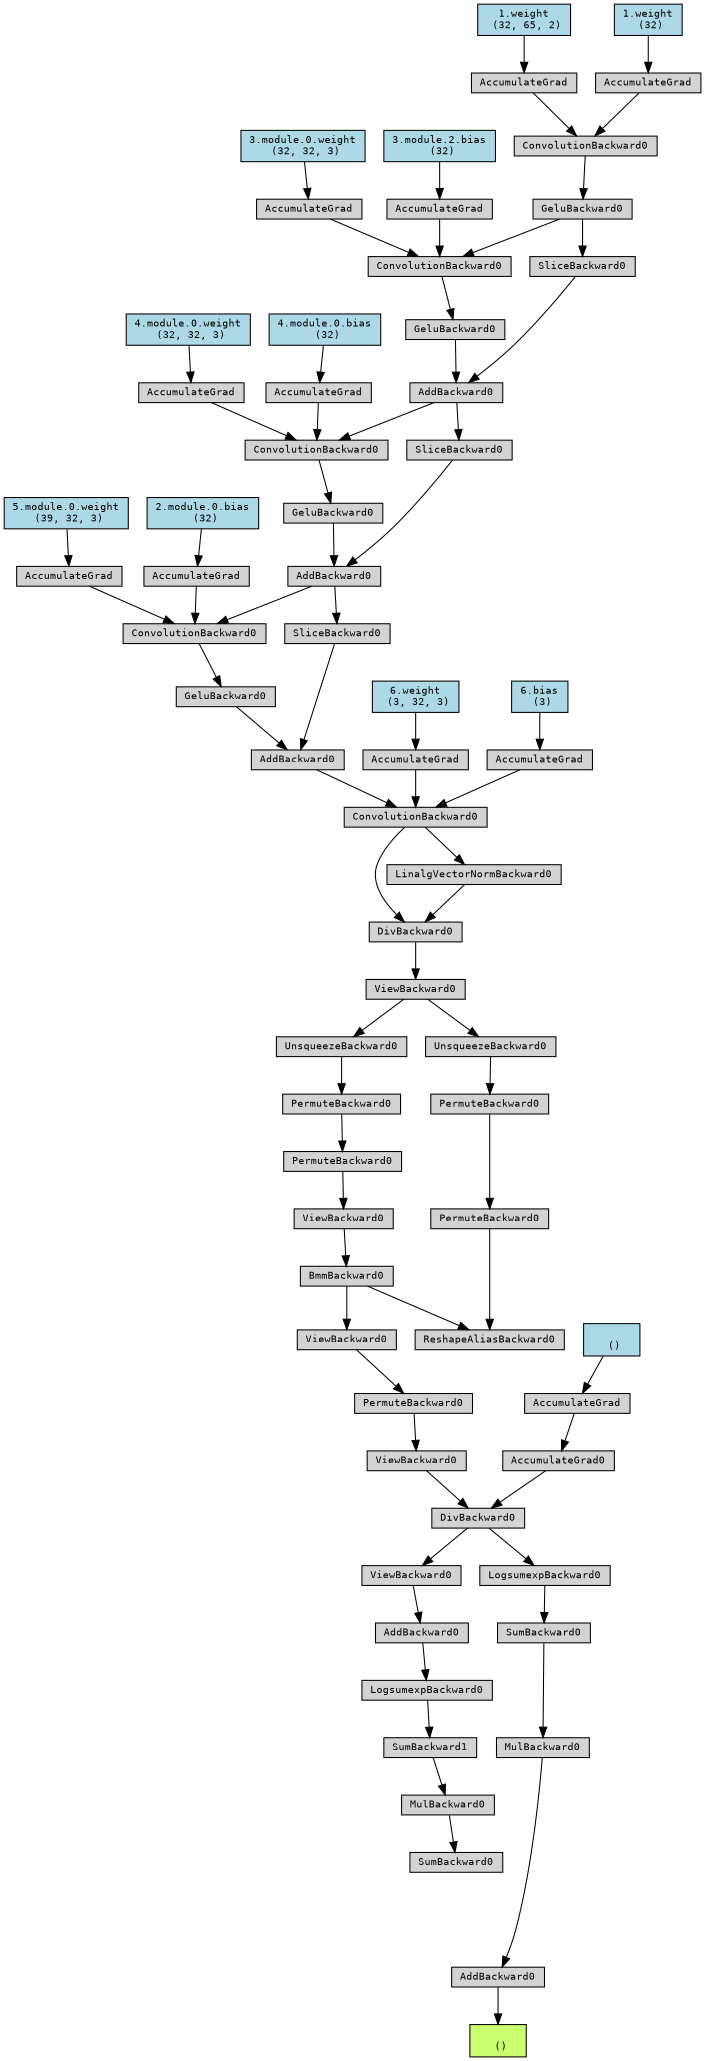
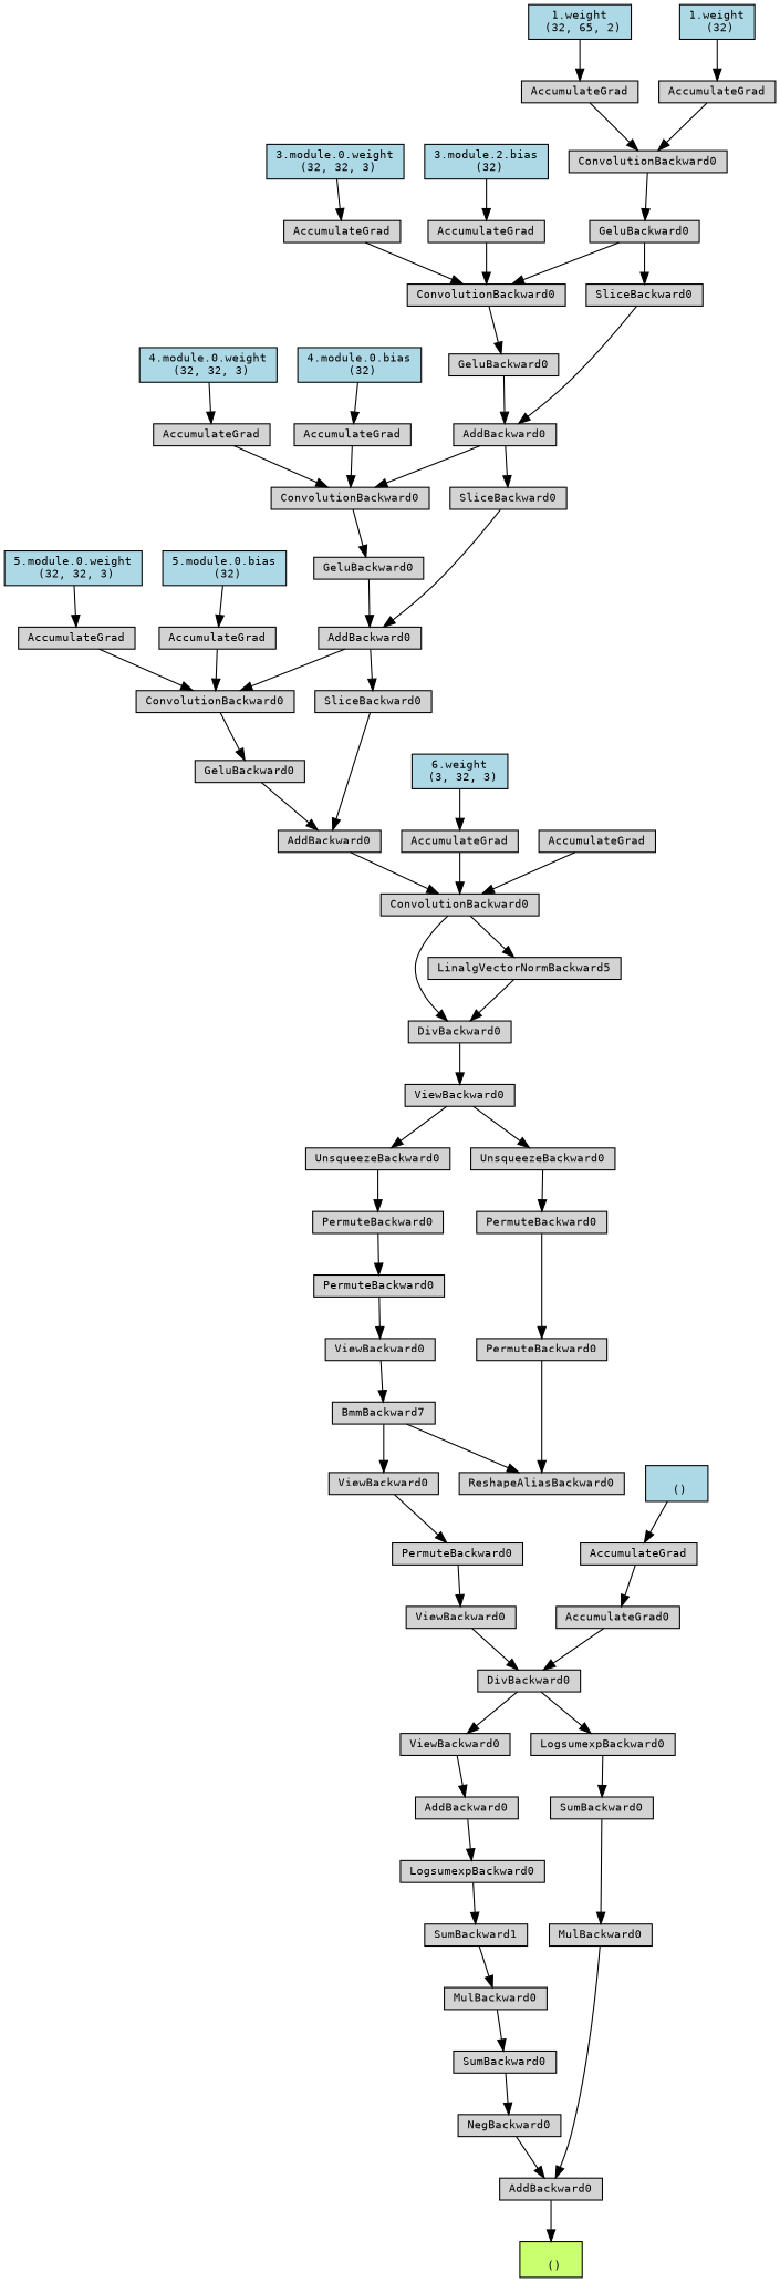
  digraph {
    node [align=left fontname=monospace fontsize=10 ranksep=0.1 shape=box style=filled]
    n1 [fillcolor=darkolivegreen1 height=0.2 label="\n ()"]
    n2 [height=0.2 label=AddBackward0]
+   n3 [height=0.2 label=NegBackward0]
    n4 [height=0.2 label=SumBackward0]
    n5 [height=0.2 label=MulBackward0]
    n6 [height=0.2 label=SumBackward1]
    n7 [height=0.2 label=LogsumexpBackward0]
    n8 [height=0.2 label=AddBackward0]
    n9 [height=0.2 label=ViewBackward0]
    n10 [height=0.2 label=DivBackward0]
    n11 [height=0.2 label=LogsumexpBackward0]
    n12 [height=0.2 label=SumBackward0]
    n13 [height=0.2 label=ViewBackward0]
    n14 [height=0.2 label=PermuteBackward0]
    n15 [height=0.2 label=ViewBackward0]
-   n16 [height=0.2 label=BmmBackward0]
+   n16 [height=0.2 label=BmmBackward7]
    n17 [height=0.2 label=ReshapeAliasBackward0]
    n18 [height=0.2 label=ViewBackward0]
    n19 [height=0.2 label=PermuteBackward0]
    n20 [height=0.2 label=PermuteBackward0]
    n21 [height=0.2 label=UnsqueezeBackward0]
    n22 [height=0.2 label=ViewBackward0]
    n23 [height=0.2 label=UnsqueezeBackward0]
    n24 [height=0.2 label=PermuteBackward0]
    n25 [height=0.2 label=DivBackward0]
    n26 [height=0.2 label=ConvolutionBackward0]
-   n27 [height=0.2 label=LinalgVectorNormBackward0]
+   n27 [height=0.2 label=LinalgVectorNormBackward5]
    n28 [height=0.2 label=AddBackward0]
    n29 [height=0.2 label=SliceBackward0]
    n30 [height=0.2 label=AddBackward0]
    n31 [height=0.2 label=ConvolutionBackward0]
    n32 [height=0.2 label=GeluBackward0]
    n33 [height=0.2 label=SliceBackward0]
    n34 [height=0.2 label=AddBackward0]
    n35 [height=0.2 label=ConvolutionBackward0]
    n36 [height=0.2 label=GeluBackward0]
    n37 [height=0.2 label=SliceBackward0]
    n38 [height=0.2 label=GeluBackward0]
    n39 [height=0.2 label=ConvolutionBackward0]
    n40 [height=0.2 label=GeluBackward0]
    n41 [height=0.2 label=ConvolutionBackward0]
    n42 [height=0.2 label=AccumulateGrad]
    n43 [fillcolor=lightblue height=0.2 label="1.weight\n (32, 65, 2)"]
    n44 [height=0.2 label=AccumulateGrad]
    n45 [fillcolor=lightblue height=0.2 label="1.weight\n (32)"]
    n46 [height=0.2 label=AccumulateGrad]
    n47 [fillcolor=lightblue height=0.2 label="3.module.0.weight\n (32, 32, 3)"]
    n48 [height=0.2 label=AccumulateGrad]
    n49 [fillcolor=lightblue height=0.2 label="3.module.2.bias\n (32)"]
    n50 [height=0.2 label=AccumulateGrad]
    n51 [fillcolor=lightblue height=0.2 label="4.module.0.weight\n (32, 32, 3)"]
    n52 [height=0.2 label=AccumulateGrad]
    n53 [fillcolor=lightblue height=0.2 label="4.module.0.bias\n (32)"]
    n54 [height=0.2 label=AccumulateGrad]
-   n55 [fillcolor=lightblue height=0.2 label="5.module.0.weight\n (39, 32, 3)"]
+   n55 [fillcolor=lightblue height=0.2 label="5.module.0.weight\n (32, 32, 3)"]
    n56 [height=0.2 label=AccumulateGrad]
-   n57 [fillcolor=lightblue height=0.2 label="2.module.0.bias\n (32)"]
+   n57 [fillcolor=lightblue height=0.2 label="5.module.0.bias\n (32)"]
    n58 [height=0.2 label=AccumulateGrad]
    n59 [fillcolor=lightblue height=0.2 label="6.weight\n (3, 32, 3)"]
    n60 [height=0.2 label=AccumulateGrad]
-   n61 [fillcolor=lightblue height=0.2 label="6.bias\n (3)"]
    n62 [height=0.2 label=PermuteBackward0]
    n63 [height=0.2 label=AccumulateGrad0]
    n64 [height=0.2 label=AccumulateGrad]
    n65 [fillcolor=lightblue height=0.2 label="\n ()"]
    n66 [height=0.2 label=MulBackward0]
    n2 -> n1
+   n3 -> n2
+   n4 -> n3
    n5 -> n4
    n6 -> n5
    n7 -> n6
    n8 -> n7
    n9 -> n8
    n10 -> n9
    n10 -> n11
    n11 -> n12
    n12 -> n66
    n13 -> n10
    n14 -> n13
    n15 -> n14
    n16 -> n15
    n16 -> n17
    n18 -> n16
    n19 -> n18
    n20 -> n19
    n21 -> n20
    n22 -> n21
    n22 -> n23
    n23 -> n24
    n24 -> n62
    n25 -> n22
    n26 -> n25
    n26 -> n27
    n27 -> n25
    n28 -> n26
    n29 -> n28
    n30 -> n29
    n30 -> n31
    n31 -> n32
    n32 -> n28
    n33 -> n30
    n34 -> n33
    n34 -> n35
    n35 -> n36
    n36 -> n30
    n37 -> n34
    n38 -> n37
    n38 -> n39
    n39 -> n40
    n40 -> n34
    n41 -> n38
    n42 -> n41
    n43 -> n42
    n44 -> n41
    n45 -> n44
    n46 -> n39
    n47 -> n46
    n48 -> n39
    n49 -> n48
    n50 -> n35
    n51 -> n50
    n52 -> n35
    n53 -> n52
    n54 -> n31
    n55 -> n54
    n56 -> n31
    n57 -> n56
    n58 -> n26
    n59 -> n58
    n60 -> n26
-   n61 -> n60
    n62 -> n17
    n63 -> n10
    n64 -> n63
    n65 -> n64
    n66 -> n2
  }
